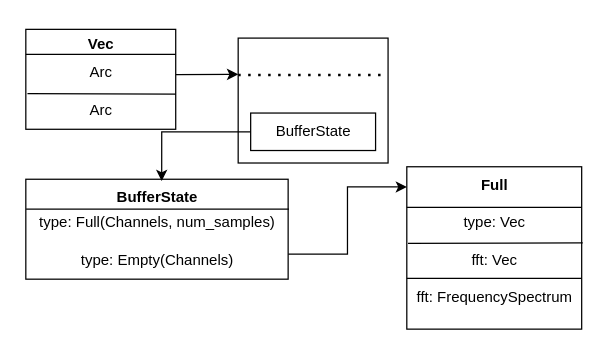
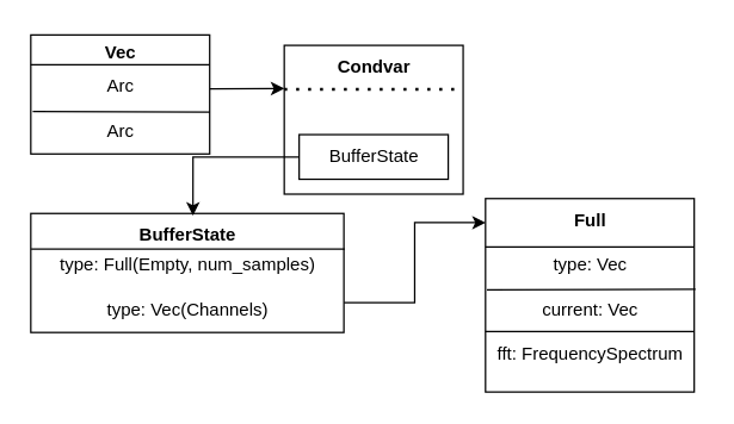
  <mxCell id="0" />
  <mxCell id="1" parent="0" />
  <mxCell id="2" value="" style="rounded=0;whiteSpace=wrap;html=1;" vertex="1" parent="1"><mxGeometry x="20" y="23" width="120" height="80" as="geometry" /></mxCell>
  <mxCell id="3" value="&lt;b&gt;Vec&lt;/b&gt;" style="text;html=1;align=center;verticalAlign=middle;resizable=0;points=[];autosize=1;strokeColor=none;fillColor=none;" vertex="1" parent="1"><mxGeometry x="60" y="20" width="40" height="30" as="geometry" /></mxCell>
  <mxCell id="4" value="" style="endArrow=none;html=1;rounded=0;exitX=0;exitY=0.25;exitDx=0;exitDy=0;entryX=1;entryY=0.25;entryDx=0;entryDy=0;" edge="1" parent="1" source="2" target="2"><mxGeometry width="50" height="50" relative="1" as="geometry"><mxPoint x="170" y="163" as="sourcePoint" /><mxPoint x="220" y="113" as="targetPoint" /></mxGeometry></mxCell>
  <mxCell id="5" value="" style="endArrow=none;html=1;rounded=0;exitX=0.011;exitY=0.642;exitDx=0;exitDy=0;exitPerimeter=0;entryX=1.002;entryY=0.648;entryDx=0;entryDy=0;entryPerimeter=0;" edge="1" parent="1" source="2" target="2"><mxGeometry width="50" height="50" relative="1" as="geometry"><mxPoint x="170" y="163" as="sourcePoint" /><mxPoint x="220" y="113" as="targetPoint" /></mxGeometry></mxCell>
  <mxCell id="6" value="Arc" style="text;html=1;align=center;verticalAlign=middle;resizable=0;points=[];autosize=1;strokeColor=none;fillColor=none;" vertex="1" parent="1"><mxGeometry x="60" y="73" width="40" height="30" as="geometry" /></mxCell>
  <mxCell id="7" value="Arc" style="text;html=1;align=center;verticalAlign=middle;resizable=0;points=[];autosize=1;strokeColor=none;fillColor=none;" vertex="1" parent="1"><mxGeometry x="60" y="43" width="40" height="30" as="geometry" /></mxCell>
  <mxCell id="8" value="" style="endArrow=classic;html=1;rounded=0;exitX=1.002;exitY=0.453;exitDx=0;exitDy=0;exitPerimeter=0;" edge="1" parent="1" source="2"><mxGeometry width="50" height="50" relative="1" as="geometry"><mxPoint x="170" y="163" as="sourcePoint" /><mxPoint x="190" y="59" as="targetPoint" /></mxGeometry></mxCell>
  <mxCell id="9" value="" style="group" vertex="1" connectable="0" parent="1"><mxGeometry x="190" y="30" width="120" height="143" as="geometry" /></mxCell>
  <mxCell id="10" value="" style="rounded=0;whiteSpace=wrap;html=1;" vertex="1" parent="9"><mxGeometry width="120" height="100" as="geometry" /></mxCell>
+ <mxCell id="11" value="&lt;b&gt;Condvar&lt;/b&gt;" style="text;html=1;align=center;verticalAlign=middle;resizable=0;points=[];autosize=1;strokeColor=none;fillColor=none;" vertex="1" parent="9"><mxGeometry x="25" width="70" height="30" as="geometry" /></mxCell>
  <mxCell id="12" value="" style="endArrow=none;dashed=1;html=1;dashPattern=1 3;strokeWidth=2;rounded=0;exitX=0;exitY=0.5;exitDx=0;exitDy=0;entryX=1;entryY=0.5;entryDx=0;entryDy=0;" edge="1" parent="9"><mxGeometry width="50" height="50" relative="1" as="geometry"><mxPoint y="29.5" as="sourcePoint" /><mxPoint x="120" y="29.5" as="targetPoint" /></mxGeometry></mxCell>
  <mxCell id="13" value="" style="rounded=0;whiteSpace=wrap;html=1;" vertex="1" parent="9"><mxGeometry x="10" y="60" width="100" height="30" as="geometry" /></mxCell>
  <mxCell id="14" value="BufferState" style="text;html=1;align=center;verticalAlign=middle;resizable=0;points=[];autosize=1;strokeColor=none;fillColor=none;" vertex="1" parent="9"><mxGeometry x="20" y="60" width="80" height="30" as="geometry" /></mxCell>
  <mxCell id="15" style="edgeStyle=orthogonalEdgeStyle;rounded=0;orthogonalLoop=1;jettySize=auto;html=1;exitX=1;exitY=0.75;exitDx=0;exitDy=0;entryX=0.001;entryY=0.124;entryDx=0;entryDy=0;entryPerimeter=0;" edge="1" parent="1" source="16" target="21"><mxGeometry relative="1" as="geometry" /></mxCell>
  <mxCell id="16" value="" style="rounded=0;whiteSpace=wrap;html=1;" vertex="1" parent="1"><mxGeometry x="20" y="143" width="210" height="80" as="geometry" /></mxCell>
  <mxCell id="17" value="&lt;b&gt;BufferState&lt;/b&gt;" style="text;html=1;align=center;verticalAlign=middle;resizable=0;points=[];autosize=1;strokeColor=none;fillColor=none;" vertex="1" parent="1"><mxGeometry x="80" y="143" width="90" height="30" as="geometry" /></mxCell>
- <mxCell id="18" value="type: Full(Channels, num_samples)" style="text;html=1;align=center;verticalAlign=middle;resizable=0;points=[];autosize=1;strokeColor=none;fillColor=none;" vertex="1" parent="1"><mxGeometry x="20" y="163" width="210" height="30" as="geometry" /></mxCell>
+ <mxCell id="18" value="type: Full(Empty, num_samples)" style="text;html=1;align=center;verticalAlign=middle;resizable=0;points=[];autosize=1;strokeColor=none;fillColor=none;" vertex="1" parent="1"><mxGeometry x="20" y="163" width="210" height="30" as="geometry" /></mxCell>
  <mxCell id="19" value="" style="endArrow=none;html=1;rounded=0;exitX=0.001;exitY=0.13;exitDx=0;exitDy=0;exitPerimeter=0;entryX=1.003;entryY=0.299;entryDx=0;entryDy=0;entryPerimeter=0;" edge="1" parent="1" source="18" target="16"><mxGeometry width="50" height="50" relative="1" as="geometry"><mxPoint x="160" y="183" as="sourcePoint" /><mxPoint x="210" y="133" as="targetPoint" /></mxGeometry></mxCell>
- <mxCell id="20" value="type: Empty(Channels)" style="text;html=1;align=center;verticalAlign=middle;resizable=0;points=[];autosize=1;strokeColor=none;fillColor=none;" vertex="1" parent="1"><mxGeometry x="50" y="193" width="150" height="30" as="geometry" /></mxCell>
+ <mxCell id="20" value="type: Vec(Channels)" style="text;html=1;align=center;verticalAlign=middle;resizable=0;points=[];autosize=1;strokeColor=none;fillColor=none;" vertex="1" parent="1"><mxGeometry x="50" y="193" width="150" height="30" as="geometry" /></mxCell>
  <mxCell id="21" value="" style="rounded=0;whiteSpace=wrap;html=1;" vertex="1" parent="1"><mxGeometry x="325" y="133" width="140" height="130" as="geometry" /></mxCell>
  <mxCell id="22" value="&lt;b&gt;Full&lt;/b&gt;" style="text;html=1;align=center;verticalAlign=middle;resizable=0;points=[];autosize=1;strokeColor=none;fillColor=none;" vertex="1" parent="1"><mxGeometry x="355" y="133" width="80" height="30" as="geometry" /></mxCell>
  <mxCell id="23" value="type: Vec" style="text;html=1;align=center;verticalAlign=middle;resizable=0;points=[];autosize=1;strokeColor=none;fillColor=none;" vertex="1" parent="1"><mxGeometry x="350" y="163" width="90" height="30" as="geometry" /></mxCell>
- <mxCell id="24" value="fft: Vec" style="text;html=1;align=center;verticalAlign=middle;resizable=0;points=[];autosize=1;strokeColor=none;fillColor=none;" vertex="1" parent="1"><mxGeometry x="350" y="193" width="90" height="30" as="geometry" /></mxCell>
+ <mxCell id="24" value="current: Vec" style="text;html=1;align=center;verticalAlign=middle;resizable=0;points=[];autosize=1;strokeColor=none;fillColor=none;" vertex="1" parent="1"><mxGeometry x="350" y="193" width="90" height="30" as="geometry" /></mxCell>
  <mxCell id="25" value="fft:&amp;nbsp;FrequencySpectrum" style="text;html=1;align=center;verticalAlign=middle;resizable=0;points=[];autosize=1;strokeColor=none;fillColor=none;" vertex="1" parent="1"><mxGeometry x="320" y="223" width="150" height="30" as="geometry" /></mxCell>
  <mxCell id="26" value="" style="endArrow=none;html=1;rounded=0;entryX=1;entryY=0.25;entryDx=0;entryDy=0;exitX=0;exitY=0.25;exitDx=0;exitDy=0;" edge="1" parent="1" source="21" target="21"><mxGeometry width="50" height="50" relative="1" as="geometry"><mxPoint x="245" y="223" as="sourcePoint" /><mxPoint x="295" y="173" as="targetPoint" /></mxGeometry></mxCell>
  <mxCell id="27" value="" style="endArrow=none;html=1;rounded=0;entryX=1.006;entryY=0.468;entryDx=0;entryDy=0;entryPerimeter=0;exitX=0.007;exitY=0.472;exitDx=0;exitDy=0;exitPerimeter=0;" edge="1" parent="1" source="21" target="21"><mxGeometry width="50" height="50" relative="1" as="geometry"><mxPoint x="245" y="223" as="sourcePoint" /><mxPoint x="295" y="173" as="targetPoint" /></mxGeometry></mxCell>
  <mxCell id="28" value="" style="endArrow=none;html=1;rounded=0;entryX=1.006;entryY=0.468;entryDx=0;entryDy=0;entryPerimeter=0;exitX=0.007;exitY=0.472;exitDx=0;exitDy=0;exitPerimeter=0;" edge="1" parent="1"><mxGeometry width="50" height="50" relative="1" as="geometry"><mxPoint x="325" y="222.43" as="sourcePoint" /><mxPoint x="465" y="222.43" as="targetPoint" /></mxGeometry></mxCell>
  <mxCell id="29" style="edgeStyle=orthogonalEdgeStyle;rounded=0;orthogonalLoop=1;jettySize=auto;html=1;exitX=0;exitY=0.5;exitDx=0;exitDy=0;entryX=0.542;entryY=0.049;entryDx=0;entryDy=0;entryPerimeter=0;" edge="1" parent="1" source="13" target="17"><mxGeometry relative="1" as="geometry" /></mxCell>
